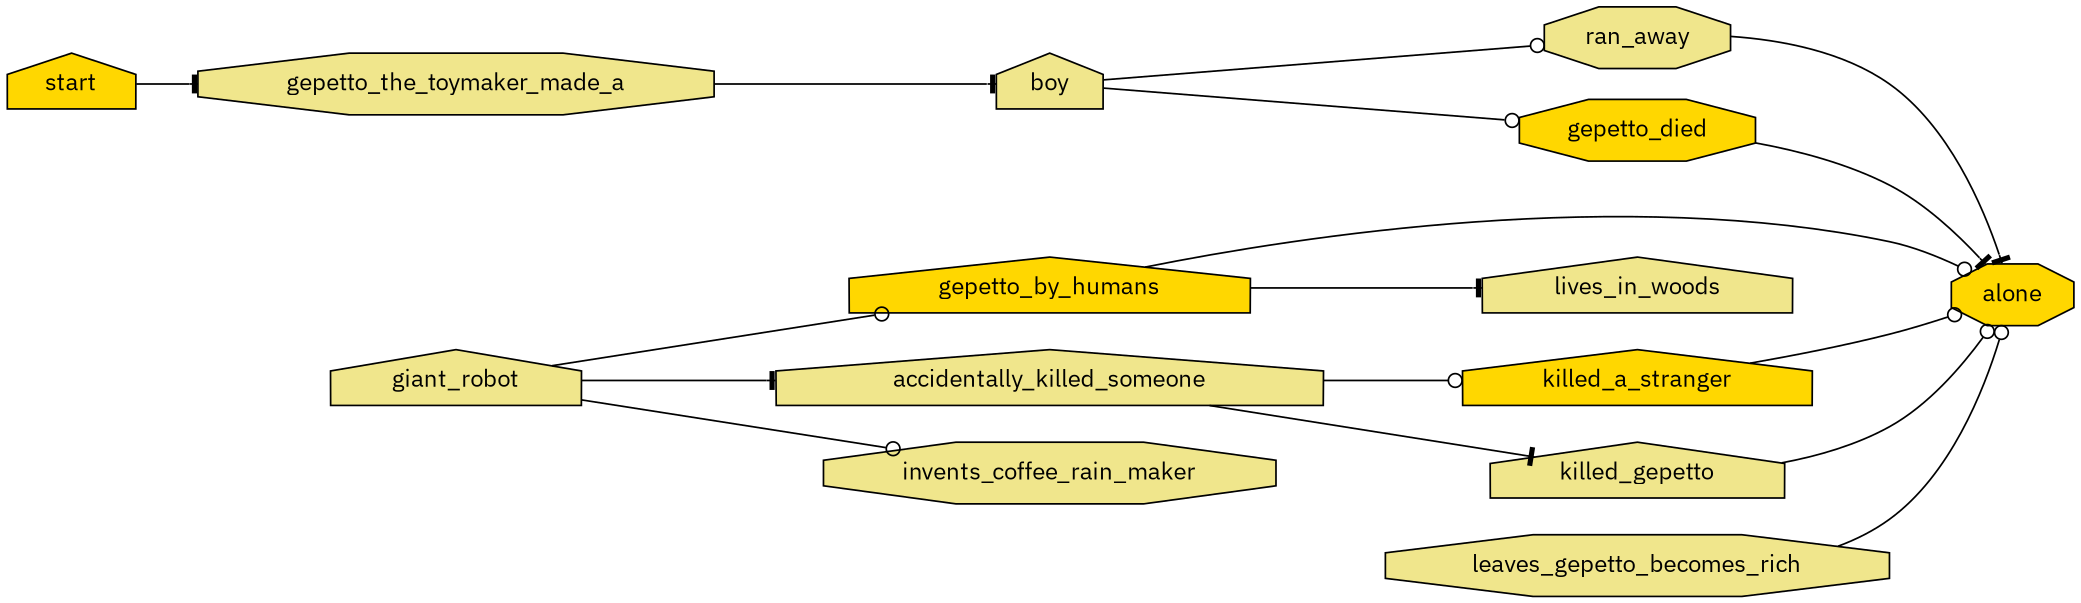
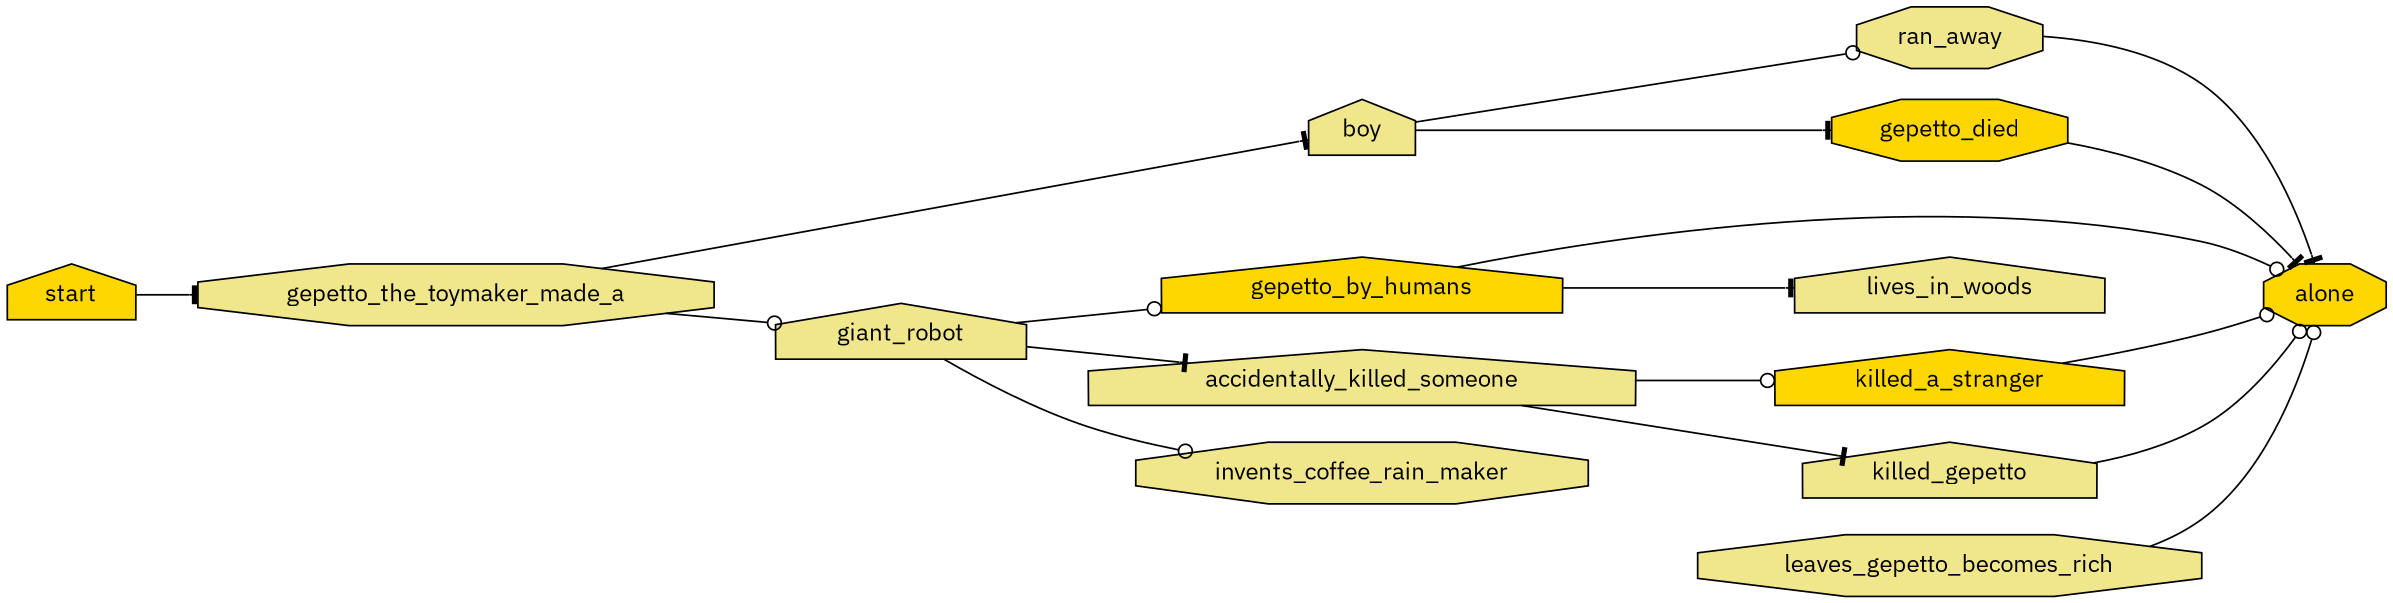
  digraph {
    fontname="IBM Plex Sans"
    rankdir=LR
    node [fillcolor=khaki fontname="IBM Plex Sans" shape=house style=filled]
    edge [arrowhead=odot fontname="IBM Plex Sans"]
    start [fillcolor=gold]
    gepetto_the_toymaker_made_a [shape=octagon]
    boy
    giant_robot
    ran_away [shape=octagon]
    gepetto_died [fillcolor=gold shape=octagon]
    n7 [fillcolor=gold label=gepetto_by_humans]
    accidentally_killed_someone
    invents_coffee_rain_maker [shape=octagon]
    alone [fillcolor=gold shape=octagon]
    lives_in_woods
    killed_a_stranger [fillcolor=gold]
    killed_gepetto
    leaves_gepetto_becomes_rich [shape=octagon]
    start -> gepetto_the_toymaker_made_a [arrowhead=tee]
    gepetto_the_toymaker_made_a -> boy [arrowhead=tee]
+   gepetto_the_toymaker_made_a -> giant_robot
    boy -> ran_away
-   boy -> gepetto_died
+   boy -> gepetto_died [arrowhead=tee]
    giant_robot -> n7
    giant_robot -> accidentally_killed_someone [arrowhead=tee]
    giant_robot -> invents_coffee_rain_maker
    ran_away -> alone [arrowhead=tee]
    gepetto_died -> alone [arrowhead=tee]
    n7 -> alone
    n7 -> lives_in_woods [arrowhead=tee]
    accidentally_killed_someone -> killed_a_stranger
    accidentally_killed_someone -> killed_gepetto [arrowhead=tee]
    killed_a_stranger -> alone
    killed_gepetto -> alone
    leaves_gepetto_becomes_rich -> alone
  }
